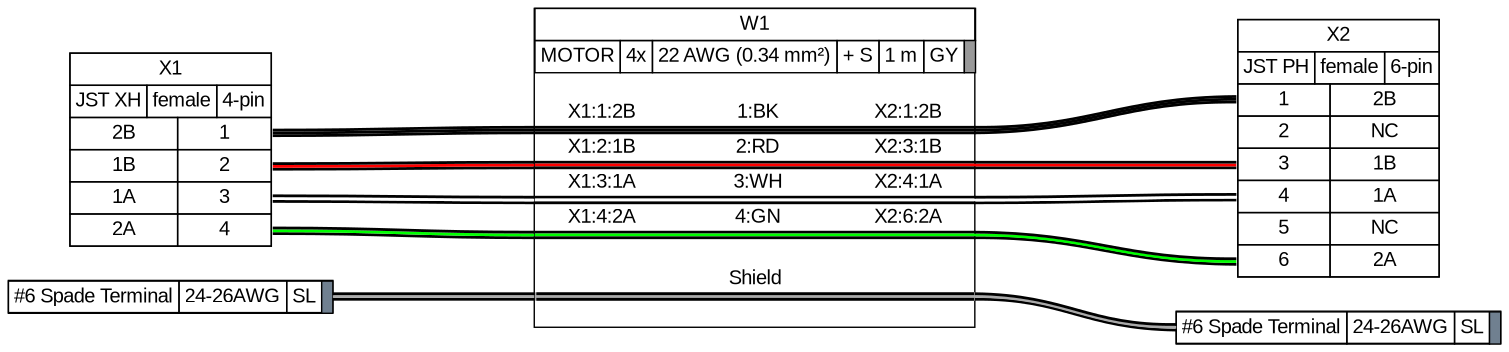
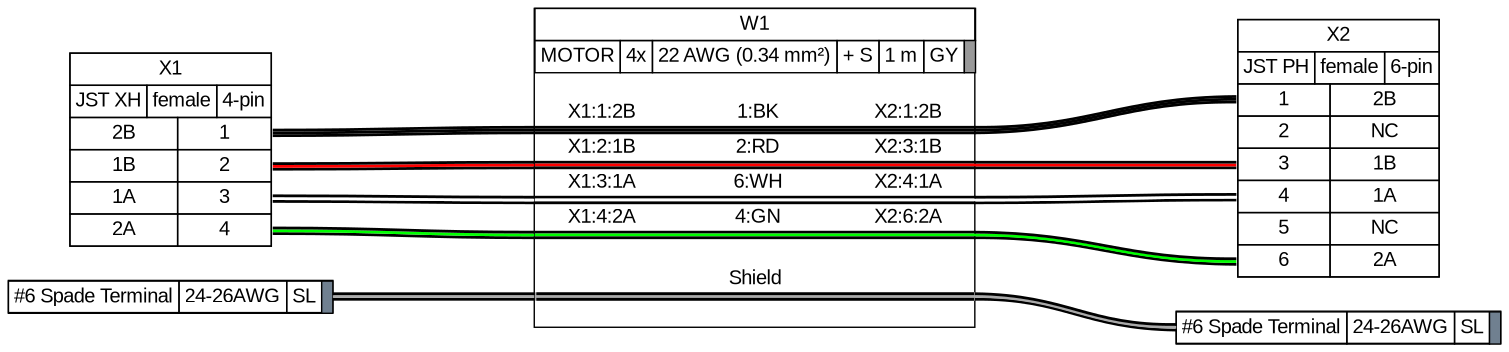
  graph {
    bgcolor="#FFFFFF"
    fontname=arial
    nodesep=0.33
    rankdir=LR
    ranksep=2
    node [fillcolor="#FFFFFF" fontname=arial margin=0 shape=box style=filled]
    edge [color="#000000:#000000:#000000" fontname=arial style=bold]
    n1 [height=0 label=< <table border="0" cellspacing="0" cellpadding="0">  <tr><td>   <table border="0" cellspacing="0" cellpadding="3" cellborder="1"><tr>    <td balign="left">X1</td>   </tr></table>  </td></tr>  <tr><td>   <table border="0" cellspacing="0" cellpadding="3" cellborder="1"><tr>    <td balign="left">JST XH</td>    <td balign="left">female</td>    <td balign="left">4-pin</td>   </tr></table>  </td></tr>  <tr><td>   <table border="0" cellspacing="0" cellpadding="3" cellborder="1">    <tr>     <td>2B</td>     <td port="p1r">1</td>    </tr>    <tr>     <td>1B</td>     <td port="p2r">2</td>    </tr>    <tr>     <td>1A</td>     <td port="p3r">3</td>    </tr>    <tr>     <td>2A</td>     <td port="p4r">4</td>    </tr>   </table>  </td></tr> </table> > width=0]
-   n2 [height=0 label=< <table border="0" cellspacing="0" cellpadding="0">  <tr><td>   <table border="0" cellspacing="0" cellpadding="3" cellborder="1"><tr>    <td balign="left">W1</td>   </tr></table>  </td></tr>  <tr><td>   <table border="0" cellspacing="0" cellpadding="3" cellborder="1"><tr>    <td balign="left">MOTOR</td>    <td balign="left">4x</td>    <td balign="left">22 AWG (0.34 mm²)</td>    <td balign="left">+ S</td>    <td balign="left">1 m</td>    <td balign="left">GY</td>    <td balign="left" bgcolor="#999999" width="4"></td>   </tr></table>  </td></tr>  <tr><td>   <table border="0" cellspacing="0" cellborder="0">    <tr><td>&nbsp;</td></tr>    <tr>     <td>X1:1:2B</td>     <td>      1:BK     </td>     <td>X2:1:2B</td>    </tr>    <tr>     <td colspan="3" border="0" cellspacing="0" cellpadding="0" port="w1" height="6">      <table cellspacing="0" cellborder="0" border="0">       <tr><td colspan="3" cellpadding="0" height="2" bgcolor="#000000" border="0"></td></tr>       <tr><td colspan="3" cellpadding="0" height="2" bgcolor="#000000" border="0"></td></tr>       <tr><td colspan="3" cellpadding="0" height="2" bgcolor="#000000" border="0"></td></tr>      </table>     </td>    </tr>    <tr>     <td>X1:2:1B</td>     <td>      2:RD     </td>     <td>X2:3:1B</td>    </tr>    <tr>     <td colspan="3" border="0" cellspacing="0" cellpadding="0" port="w2" height="6">      <table cellspacing="0" cellborder="0" border="0">       <tr><td colspan="3" cellpadding="0" height="2" bgcolor="#000000" border="0"></td></tr>       <tr><td colspan="3" cellpadding="0" height="2" bgcolor="#ff0000" border="0"></td></tr>       <tr><td colspan="3" cellpadding="0" height="2" bgcolor="#000000" border="0"></td></tr>      </table>     </td>    </tr>    <tr>     <td>X1:3:1A</td>     <td>      3:WH     </td>     <td>X2:4:1A</td>    </tr>    <tr>     <td colspan="3" border="0" cellspacing="0" cellpadding="0" port="w3" height="6">      <table cellspacing="0" cellborder="0" border="0">       <tr><td colspan="3" cellpadding="0" height="2" bgcolor="#000000" border="0"></td></tr>       <tr><td colspan="3" cellpadding="0" height="2" bgcolor="#ffffff" border="0"></td></tr>       <tr><td colspan="3" cellpadding="0" height="2" bgcolor="#000000" border="0"></td></tr>      </table>     </td>    </tr>    <tr>     <td>X1:4:2A</td>     <td>      4:GN     </td>     <td>X2:6:2A</td>    </tr>    <tr>     <td colspan="3" border="0" cellspacing="0" cellpadding="0" port="w4" height="6">      <table cellspacing="0" cellborder="0" border="0">       <tr><td colspan="3" cellpadding="0" height="2" bgcolor="#000000" border="0"></td></tr>       <tr><td colspan="3" cellpadding="0" height="2" bgcolor="#00ff00" border="0"></td></tr>       <tr><td colspan="3" cellpadding="0" height="2" bgcolor="#000000" border="0"></td></tr>      </table>     </td>    </tr>    <tr><td>&nbsp;</td></tr>    <tr>     <td></td>     <td>Shield</td>     <td></td>    </tr>    <tr><td colspan="3" cellpadding="0" height="6" bgcolor="#aaaaaa" border="2" sides="tb" port="ws"></td></tr>    <tr><td>&nbsp;</td></tr>   </table>  </td></tr> </table> > width=0]
+   n2 [height=0 label=< <table border="0" cellspacing="0" cellpadding="0">  <tr><td>   <table border="0" cellspacing="0" cellpadding="3" cellborder="1"><tr>    <td balign="left">W1</td>   </tr></table>  </td></tr>  <tr><td>   <table border="0" cellspacing="0" cellpadding="3" cellborder="1"><tr>    <td balign="left">MOTOR</td>    <td balign="left">4x</td>    <td balign="left">22 AWG (0.34 mm²)</td>    <td balign="left">+ S</td>    <td balign="left">1 m</td>    <td balign="left">GY</td>    <td balign="left" bgcolor="#999999" width="4"></td>   </tr></table>  </td></tr>  <tr><td>   <table border="0" cellspacing="0" cellborder="0">    <tr><td>&nbsp;</td></tr>    <tr>     <td>X1:1:2B</td>     <td>      1:BK     </td>     <td>X2:1:2B</td>    </tr>    <tr>     <td colspan="3" border="0" cellspacing="0" cellpadding="0" port="w1" height="6">      <table cellspacing="0" cellborder="0" border="0">       <tr><td colspan="3" cellpadding="0" height="2" bgcolor="#000000" border="0"></td></tr>       <tr><td colspan="3" cellpadding="0" height="2" bgcolor="#000000" border="0"></td></tr>       <tr><td colspan="3" cellpadding="0" height="2" bgcolor="#000000" border="0"></td></tr>      </table>     </td>    </tr>    <tr>     <td>X1:2:1B</td>     <td>      2:RD     </td>     <td>X2:3:1B</td>    </tr>    <tr>     <td colspan="3" border="0" cellspacing="0" cellpadding="0" port="w2" height="6">      <table cellspacing="0" cellborder="0" border="0">       <tr><td colspan="3" cellpadding="0" height="2" bgcolor="#000000" border="0"></td></tr>       <tr><td colspan="3" cellpadding="0" height="2" bgcolor="#ff0000" border="0"></td></tr>       <tr><td colspan="3" cellpadding="0" height="2" bgcolor="#000000" border="0"></td></tr>      </table>     </td>    </tr>    <tr>     <td>X1:3:1A</td>     <td>      6:WH     </td>     <td>X2:4:1A</td>    </tr>    <tr>     <td colspan="3" border="0" cellspacing="0" cellpadding="0" port="w3" height="6">      <table cellspacing="0" cellborder="0" border="0">       <tr><td colspan="3" cellpadding="0" height="2" bgcolor="#000000" border="0"></td></tr>       <tr><td colspan="3" cellpadding="0" height="2" bgcolor="#ffffff" border="0"></td></tr>       <tr><td colspan="3" cellpadding="0" height="2" bgcolor="#000000" border="0"></td></tr>      </table>     </td>    </tr>    <tr>     <td>X1:4:2A</td>     <td>      4:GN     </td>     <td>X2:6:2A</td>    </tr>    <tr>     <td colspan="3" border="0" cellspacing="0" cellpadding="0" port="w4" height="6">      <table cellspacing="0" cellborder="0" border="0">       <tr><td colspan="3" cellpadding="0" height="2" bgcolor="#000000" border="0"></td></tr>       <tr><td colspan="3" cellpadding="0" height="2" bgcolor="#00ff00" border="0"></td></tr>       <tr><td colspan="3" cellpadding="0" height="2" bgcolor="#000000" border="0"></td></tr>      </table>     </td>    </tr>    <tr><td>&nbsp;</td></tr>    <tr>     <td></td>     <td>Shield</td>     <td></td>    </tr>    <tr><td colspan="3" cellpadding="0" height="6" bgcolor="#aaaaaa" border="2" sides="tb" port="ws"></td></tr>    <tr><td>&nbsp;</td></tr>   </table>  </td></tr> </table> > width=0]
    n3 [height=0 label=< <table border="0" cellspacing="0" cellpadding="0">  <tr><td>   <table border="0" cellspacing="0" cellpadding="3" cellborder="1"><tr>    <td balign="left">X2</td>   </tr></table>  </td></tr>  <tr><td>   <table border="0" cellspacing="0" cellpadding="3" cellborder="1"><tr>    <td balign="left">JST PH</td>    <td balign="left">female</td>    <td balign="left">6-pin</td>   </tr></table>  </td></tr>  <tr><td>   <table border="0" cellspacing="0" cellpadding="3" cellborder="1">    <tr>     <td port="p1l">1</td>     <td>2B</td>    </tr>    <tr>     <td port="p2l">2</td>     <td>NC</td>    </tr>    <tr>     <td port="p3l">3</td>     <td>1B</td>    </tr>    <tr>     <td port="p4l">4</td>     <td>1A</td>    </tr>    <tr>     <td port="p5l">5</td>     <td>NC</td>    </tr>    <tr>     <td port="p6l">6</td>     <td>2A</td>    </tr>   </table>  </td></tr> </table> > width=0]
    n4 [height=0 label=< <table border="0" cellspacing="0" cellpadding="0">  <tr><td>   <table border="0" cellspacing="0" cellpadding="3" cellborder="1"><tr>    <td balign="left">#6 Spade Terminal</td>    <td balign="left">24-26AWG</td>    <td balign="left">SL</td>    <td balign="left" bgcolor="#708090" width="4"></td>   </tr></table>  </td></tr> </table> > width=0]
    n5 [height=0 label=< <table border="0" cellspacing="0" cellpadding="0">  <tr><td>   <table border="0" cellspacing="0" cellpadding="3" cellborder="1"><tr>    <td balign="left">#6 Spade Terminal</td>    <td balign="left">24-26AWG</td>    <td balign="left">SL</td>    <td balign="left" bgcolor="#708090" width="4"></td>   </tr></table>  </td></tr> </table> > width=0]
    n1 -- n2 [headport="w1:w" tailport="p1r:e"]
    n1 -- n2 [color="#000000:#ff0000:#000000" headport="w2:w" tailport="p2r:e"]
    n1 -- n2 [color="#000000:#ffffff:#000000" headport="w3:w" tailport="p3r:e"]
    n1 -- n2 [color="#000000:#00ff00:#000000" headport="w4:w" tailport="p4r:e"]
    n2 -- n3 [headport="p1l:w" tailport="w1:e"]
    n2 -- n3 [color="#000000:#ff0000:#000000" headport="p3l:w" tailport="w2:e"]
    n2 -- n3 [color="#000000:#ffffff:#000000" headport="p4l:w" tailport="w3:e"]
    n2 -- n3 [color="#000000:#00ff00:#000000" headport="p6l:w" tailport="w4:e"]
    n2 -- n5 [color="#000000:#aaaaaa:#000000" headport=w tailport="ws:e"]
    n4 -- n2 [color="#000000:#aaaaaa:#000000" headport="ws:w" tailport=e]
  }
